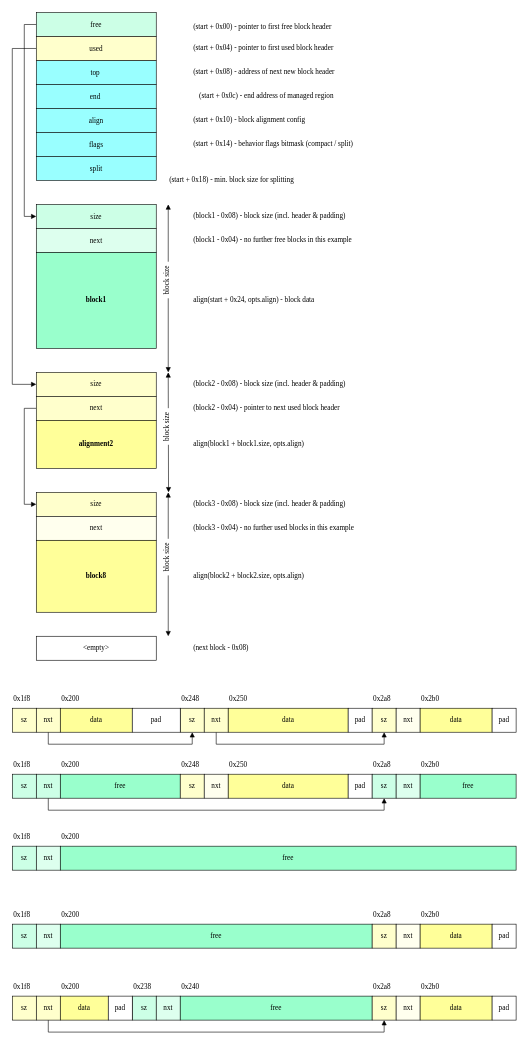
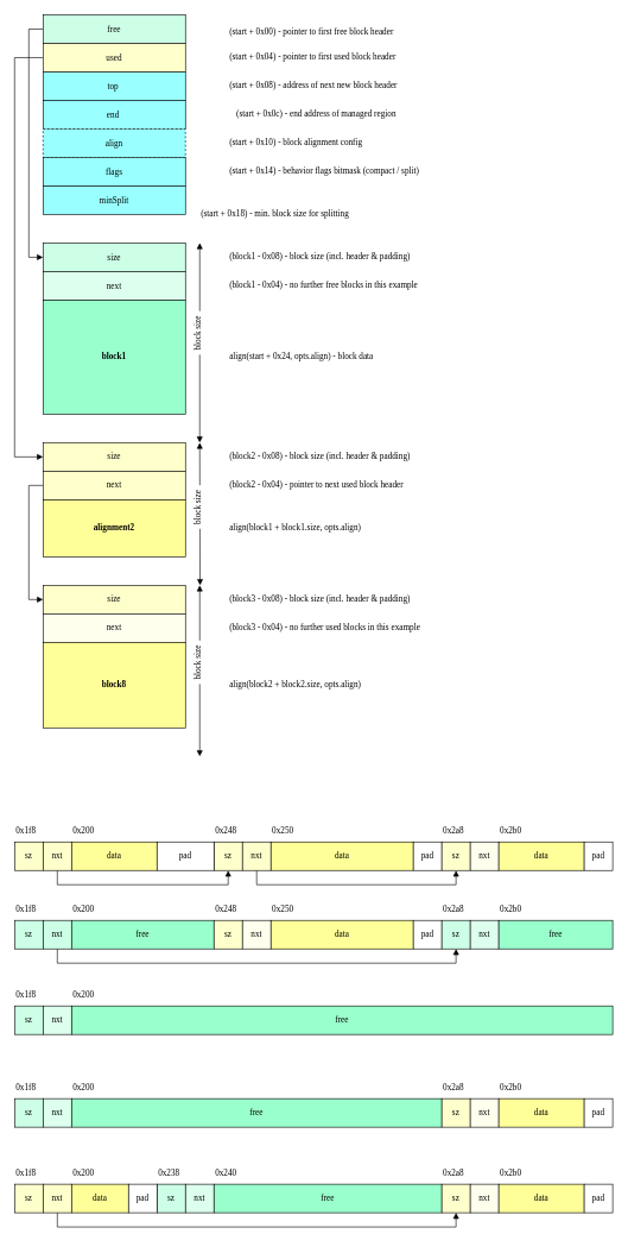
  <mxCell id="0" />
  <mxCell id="1" parent="0" />
  <mxCell id="2" value="top&amp;nbsp;" style="rounded=0;whiteSpace=wrap;html=1;fontFamily=IBM Plex Mono;fillColor=#99FFFF;" parent="1" vertex="1"><mxGeometry x="60" y="100" width="200" height="40" as="geometry" /></mxCell>
  <mxCell id="3" value="end&amp;nbsp;" style="rounded=0;whiteSpace=wrap;html=1;fontFamily=IBM Plex Mono;fillColor=#99FFFF;" parent="1" vertex="1"><mxGeometry x="60" y="140" width="200" height="40" as="geometry" /></mxCell>
  <mxCell id="4" style="edgeStyle=orthogonalEdgeStyle;rounded=0;orthogonalLoop=1;jettySize=auto;html=1;exitX=0;exitY=0.5;exitDx=0;exitDy=0;entryX=0;entryY=0.5;entryDx=0;entryDy=0;fontFamily=IBM Plex Mono;endArrow=block;endFill=1;startArrow=none;startFill=0;" parent="1" source="5" target="10" edge="1"><mxGeometry relative="1" as="geometry" /></mxCell>
  <mxCell id="5" value="free" style="rounded=0;whiteSpace=wrap;html=1;fontFamily=IBM Plex Mono;fillColor=#CCFFE6;" parent="1" vertex="1"><mxGeometry x="60" width="200" height="40" as="geometry" y="20" /></mxCell>
  <mxCell id="6" style="edgeStyle=orthogonalEdgeStyle;rounded=0;orthogonalLoop=1;jettySize=auto;html=1;exitX=0;exitY=0.5;exitDx=0;exitDy=0;entryX=0;entryY=0.5;entryDx=0;entryDy=0;fontFamily=IBM Plex Mono;endArrow=block;endFill=1;startArrow=none;startFill=0;" parent="1" source="7" target="13" edge="1"><mxGeometry relative="1" as="geometry"><Array as="points"><mxPoint x="20" y="80" /><mxPoint x="20" y="640" /></Array></mxGeometry></mxCell>
  <mxCell id="7" value="used" style="rounded=0;whiteSpace=wrap;html=1;fontFamily=IBM Plex Mono;fillColor=#FFFFCC;" parent="1" vertex="1"><mxGeometry x="60" y="60" width="200" height="40" as="geometry" /></mxCell>
- <mxCell id="8" value="align" style="rounded=0;whiteSpace=wrap;html=1;fontFamily=IBM Plex Mono;fillColor=#99FFFF;" parent="1" vertex="1"><mxGeometry x="60" y="180" width="200" height="40" as="geometry" /></mxCell>
+ <mxCell id="8" value="align" style="rounded=0;whiteSpace=wrap;html=1;fontFamily=IBM Plex Mono;fillColor=#99FFFF;dashed=1;" parent="1" vertex="1"><mxGeometry x="60" y="180" width="200" height="40" as="geometry" /></mxCell>
  <mxCell id="9" value="flags" style="rounded=0;whiteSpace=wrap;html=1;fontFamily=IBM Plex Mono;fillColor=#99FFFF;" parent="1" vertex="1"><mxGeometry x="60" y="220" width="200" height="40" as="geometry" /></mxCell>
  <mxCell id="10" value="size" style="rounded=0;whiteSpace=wrap;html=1;fontFamily=IBM Plex Mono;fillColor=#CCFFE6;" parent="1" vertex="1"><mxGeometry x="60" y="340" width="200" height="40" as="geometry" /></mxCell>
  <mxCell id="11" value="next" style="rounded=0;whiteSpace=wrap;html=1;fontFamily=IBM Plex Mono;fillColor=#DDFFEE;" parent="1" vertex="1"><mxGeometry x="60" y="380" width="200" height="40" as="geometry" /></mxCell>
  <mxCell id="12" value="block1" style="rounded=0;whiteSpace=wrap;html=1;fontFamily=IBM Plex Mono;fillColor=#99FFCC;fontStyle=1" parent="1" vertex="1"><mxGeometry x="60" y="420" width="200" height="160" as="geometry" /></mxCell>
  <mxCell id="13" value="size" style="rounded=0;whiteSpace=wrap;html=1;fontFamily=IBM Plex Mono;fillColor=#FFFFCC;" parent="1" vertex="1"><mxGeometry x="60" y="620" width="200" height="40" as="geometry" /></mxCell>
  <mxCell id="14" style="edgeStyle=orthogonalEdgeStyle;rounded=0;orthogonalLoop=1;jettySize=auto;html=1;exitX=0;exitY=0.5;exitDx=0;exitDy=0;entryX=0;entryY=0.5;entryDx=0;entryDy=0;fontFamily=IBM Plex Mono;endArrow=block;endFill=1;startArrow=none;startFill=0;" parent="1" source="15" target="29" edge="1"><mxGeometry relative="1" as="geometry" /></mxCell>
  <mxCell id="15" value="next" style="rounded=0;whiteSpace=wrap;html=1;fontFamily=IBM Plex Mono;fillColor=#FFFFCC;" parent="1" vertex="1"><mxGeometry x="60" y="660" width="200" height="40" as="geometry" /></mxCell>
  <mxCell id="16" value="alignment2" style="rounded=0;whiteSpace=wrap;html=1;fontFamily=IBM Plex Mono;fillColor=#FFFF99;fontStyle=1" parent="1" vertex="1"><mxGeometry x="60" y="700" width="200" height="80" as="geometry" /></mxCell>
  <mxCell id="17" value="(start + 0x08) - address of next new block header" style="text;html=1;fontFamily=IBM Plex Mono;" parent="1" vertex="1"><mxGeometry x="320" y="105" width="100" height="30" as="geometry" /></mxCell>
  <mxCell id="18" value="(start + 0x0c) - end address of managed region" style="text;html=1;fontFamily=IBM Plex Mono;" parent="1" vertex="1"><mxGeometry x="330" y="145" width="130" height="30" as="geometry" /></mxCell>
  <mxCell id="19" value="(start + 0x00) - pointer to first free block header" style="text;html=1;fontFamily=IBM Plex Mono;" parent="1" vertex="1"><mxGeometry x="320" y="30" width="130" height="30" as="geometry" /></mxCell>
  <mxCell id="20" value="(start + 0x04) - pointer to first used block header" style="text;html=1;fontFamily=IBM Plex Mono;" parent="1" vertex="1"><mxGeometry x="320" y="65" width="130" height="30" as="geometry" /></mxCell>
  <mxCell id="21" value="(start + 0x10) - block alignment config" style="text;html=1;fontFamily=IBM Plex Mono;" parent="1" vertex="1"><mxGeometry x="320" y="185" width="130" height="30" as="geometry" /></mxCell>
  <mxCell id="22" value="(start + 0x14) - behavior flags bitmask (compact / split)" style="text;html=1;fontFamily=IBM Plex Mono;" parent="1" vertex="1"><mxGeometry x="320" y="225" width="130" height="30" as="geometry" /></mxCell>
  <mxCell id="23" value="align(start + 0x24, opts.align) - block data" style="text;html=1;fontFamily=IBM Plex Mono;" parent="1" vertex="1"><mxGeometry x="320" y="485" width="240" height="30" as="geometry" /></mxCell>
  <mxCell id="24" value="(block1 - 0x08) - block size (incl. header &amp;amp; padding)" style="text;html=1;fontFamily=IBM Plex Mono;" parent="1" vertex="1"><mxGeometry x="320" y="345" width="130" height="30" as="geometry" /></mxCell>
  <mxCell id="25" value="(block1 - 0x04) - no further free blocks in this example" style="text;html=1;fontFamily=IBM Plex Mono;" parent="1" vertex="1"><mxGeometry x="320" y="385" width="300" height="30" as="geometry" /></mxCell>
  <mxCell id="26" value="align(block1 + block1.size, opts.align)" style="text;html=1;fontFamily=IBM Plex Mono;" parent="1" vertex="1"><mxGeometry x="320" y="725" width="240" height="30" as="geometry" /></mxCell>
  <mxCell id="27" value="(block2 - 0x04) - pointer to next used block header" style="text;html=1;fontFamily=IBM Plex Mono;" parent="1" vertex="1"><mxGeometry x="320" y="665" width="130" height="30" as="geometry" /></mxCell>
  <mxCell id="28" value="(block2 - 0x08)&amp;nbsp;- block size (incl. header&amp;nbsp;&amp;amp; padding)" style="text;html=1;fontFamily=IBM Plex Mono;" parent="1" vertex="1"><mxGeometry x="320" y="625" width="130" height="30" as="geometry" /></mxCell>
  <mxCell id="29" value="size" style="rounded=0;whiteSpace=wrap;html=1;fontFamily=IBM Plex Mono;fillColor=#FFFFCC;" parent="1" vertex="1"><mxGeometry x="60" y="820" width="200" height="40" as="geometry" /></mxCell>
  <mxCell id="30" value="next" style="rounded=0;whiteSpace=wrap;html=1;fontFamily=IBM Plex Mono;fillColor=#FFFFEE;" parent="1" vertex="1"><mxGeometry x="60" y="860" width="200" height="40" as="geometry" /></mxCell>
  <mxCell id="31" value="block8" style="rounded=0;whiteSpace=wrap;html=1;fontFamily=IBM Plex Mono;fillColor=#FFFF99;fontStyle=1" parent="1" vertex="1"><mxGeometry x="60" y="900" width="200" height="120" as="geometry" /></mxCell>
  <mxCell id="32" value="(block3 - 0x08)&amp;nbsp;- block size (incl. header&amp;nbsp;&amp;amp; padding)" style="text;html=1;fontFamily=IBM Plex Mono;" parent="1" vertex="1"><mxGeometry x="320" y="825" width="390" height="30" as="geometry" /></mxCell>
  <mxCell id="33" value="(block3 - 0x04)&amp;nbsp;- no further used blocks in this example" style="text;html=1;fontFamily=IBM Plex Mono;" parent="1" vertex="1"><mxGeometry x="320" y="865" width="130" height="30" as="geometry" /></mxCell>
  <mxCell id="34" value="align(block2 + block2.size, opts.align)" style="text;html=1;fontFamily=IBM Plex Mono;" parent="1" vertex="1"><mxGeometry x="320" y="945" width="240" height="30" as="geometry" /></mxCell>
- <mxCell id="35" value="&amp;lt;empty&amp;gt;" style="rounded=0;whiteSpace=wrap;html=1;fontFamily=IBM Plex Mono;" parent="1" vertex="1"><mxGeometry x="60" y="1060" width="200" height="40" as="geometry" /></mxCell>
- <mxCell id="36" value="(next block - 0x08)" style="text;html=1;fontFamily=IBM Plex Mono;" parent="1" vertex="1"><mxGeometry x="320" y="1065" width="130" height="30" as="geometry" /></mxCell>
- <mxCell id="37" value="split" style="rounded=0;whiteSpace=wrap;html=1;fontFamily=IBM Plex Mono;fillColor=#99FFFF;" parent="1" vertex="1"><mxGeometry x="60" y="260" width="200" height="40" as="geometry" /></mxCell>
+ <mxCell id="37" value="minSplit" style="rounded=0;whiteSpace=wrap;html=1;fontFamily=IBM Plex Mono;fillColor=#99FFFF;" parent="1" vertex="1"><mxGeometry x="60" y="260" width="200" height="40" as="geometry" /></mxCell>
  <mxCell id="38" value="(start + 0x18) - min. block size for splitting" style="text;html=1;fontFamily=IBM Plex Mono;" parent="1" vertex="1"><mxGeometry x="280" y="285" width="130" height="30" as="geometry" /></mxCell>
  <mxCell id="39" value="" style="endArrow=block;startArrow=block;html=1;endFill=1;startFill=1;" edge="1" parent="1"><mxGeometry width="50" height="50" relative="1" as="geometry"><mxPoint x="280" y="1060" as="sourcePoint" /><mxPoint x="280" y="820" as="targetPoint" /></mxGeometry></mxCell>
  <mxCell id="40" value="&amp;nbsp; block size&amp;nbsp;&amp;nbsp;" style="text;html=1;resizable=0;points=[];align=center;verticalAlign=middle;labelBackgroundColor=#ffffff;rotation=-90;fontFamily=IBM Plex Mono;" vertex="1" connectable="0" parent="39"><mxGeometry x="0.083" y="3" relative="1" as="geometry"><mxPoint as="offset" /></mxGeometry></mxCell>
  <mxCell id="41" value="" style="endArrow=block;startArrow=block;html=1;endFill=1;startFill=1;" edge="1" parent="1"><mxGeometry width="50" height="50" relative="1" as="geometry"><mxPoint x="280.5" y="820" as="sourcePoint" /><mxPoint x="280" y="620" as="targetPoint" /></mxGeometry></mxCell>
  <mxCell id="42" value="&amp;nbsp; block size&amp;nbsp;&amp;nbsp;" style="text;html=1;resizable=0;points=[];align=center;verticalAlign=middle;labelBackgroundColor=#ffffff;rotation=-90;fontFamily=IBM Plex Mono;" vertex="1" connectable="0" parent="41"><mxGeometry x="0.083" y="3" relative="1" as="geometry"><mxPoint as="offset" /></mxGeometry></mxCell>
  <mxCell id="43" value="" style="endArrow=block;startArrow=block;html=1;endFill=1;startFill=1;" edge="1" parent="1"><mxGeometry width="50" height="50" relative="1" as="geometry"><mxPoint x="280" y="620" as="sourcePoint" /><mxPoint x="280" y="340" as="targetPoint" /></mxGeometry></mxCell>
  <mxCell id="44" value="&amp;nbsp; block size&amp;nbsp;&amp;nbsp;" style="text;html=1;resizable=0;points=[];align=center;verticalAlign=middle;labelBackgroundColor=#ffffff;rotation=-90;fontFamily=IBM Plex Mono;" vertex="1" connectable="0" parent="43"><mxGeometry x="0.083" y="3" relative="1" as="geometry"><mxPoint as="offset" /></mxGeometry></mxCell>
  <mxCell id="45" value="sz" style="rounded=0;whiteSpace=wrap;html=1;fontFamily=IBM Plex Mono;fillColor=#FFFFCC;" vertex="1" parent="1"><mxGeometry x="20" y="1180" width="40" height="40" as="geometry" /></mxCell>
  <mxCell id="46" style="edgeStyle=orthogonalEdgeStyle;rounded=0;orthogonalLoop=1;jettySize=auto;html=1;exitX=0.5;exitY=1;exitDx=0;exitDy=0;entryX=0.5;entryY=1;entryDx=0;entryDy=0;startArrow=none;startFill=0;endArrow=block;endFill=1;fontFamily=IBM Plex Mono;" edge="1" parent="1" source="47" target="49"><mxGeometry relative="1" as="geometry" /></mxCell>
  <mxCell id="47" value="nxt" style="rounded=0;whiteSpace=wrap;html=1;fontFamily=IBM Plex Mono;fillColor=#FFFFCC;" vertex="1" parent="1"><mxGeometry x="60" y="1180" width="40" height="40" as="geometry" /></mxCell>
  <mxCell id="48" value="data" style="rounded=0;whiteSpace=wrap;html=1;fontFamily=IBM Plex Mono;fillColor=#FFFF99;" vertex="1" parent="1"><mxGeometry x="100" y="1180" width="120" height="40" as="geometry" /></mxCell>
  <mxCell id="49" value="sz" style="rounded=0;whiteSpace=wrap;html=1;fontFamily=IBM Plex Mono;fillColor=#FFFFCC;" vertex="1" parent="1"><mxGeometry x="300" y="1180" width="40" height="40" as="geometry" /></mxCell>
  <mxCell id="50" style="edgeStyle=orthogonalEdgeStyle;rounded=0;orthogonalLoop=1;jettySize=auto;html=1;exitX=0.5;exitY=1;exitDx=0;exitDy=0;entryX=0.5;entryY=1;entryDx=0;entryDy=0;startArrow=none;startFill=0;endArrow=block;endFill=1;fontFamily=IBM Plex Mono;" edge="1" parent="1" source="51" target="61"><mxGeometry relative="1" as="geometry" /></mxCell>
  <mxCell id="51" value="nxt" style="rounded=0;whiteSpace=wrap;html=1;fontFamily=IBM Plex Mono;fillColor=#FFFFCC;" vertex="1" parent="1"><mxGeometry x="340" y="1180" width="40" height="40" as="geometry" /></mxCell>
  <mxCell id="52" value="data" style="rounded=0;whiteSpace=wrap;html=1;fontFamily=IBM Plex Mono;fillColor=#FFFF99;" vertex="1" parent="1"><mxGeometry x="380" y="1180" width="200" height="40" as="geometry" /></mxCell>
  <mxCell id="53" value="0x1f8" style="text;html=1;fontFamily=IBM Plex Mono;" vertex="1" parent="1"><mxGeometry x="20" y="1150" width="130" height="30" as="geometry" /></mxCell>
  <mxCell id="54" value="0x200" style="text;html=1;fontFamily=IBM Plex Mono;" vertex="1" parent="1"><mxGeometry x="100" y="1150" width="130" height="30" as="geometry" /></mxCell>
  <mxCell id="55" value="pad" style="rounded=0;whiteSpace=wrap;html=1;fontFamily=IBM Plex Mono;" vertex="1" parent="1"><mxGeometry x="220" y="1180" width="80" height="40" as="geometry" /></mxCell>
  <mxCell id="56" value="0x248" style="text;html=1;fontFamily=IBM Plex Mono;" vertex="1" parent="1"><mxGeometry x="300" y="1150" width="130" height="30" as="geometry" /></mxCell>
  <mxCell id="57" value="0x250" style="text;html=1;fontFamily=IBM Plex Mono;" vertex="1" parent="1"><mxGeometry x="380" y="1150" width="130" height="30" as="geometry" /></mxCell>
  <mxCell id="58" value="pad" style="rounded=0;whiteSpace=wrap;html=1;fontFamily=IBM Plex Mono;" vertex="1" parent="1"><mxGeometry x="580" y="1180" width="40" height="40" as="geometry" /></mxCell>
  <mxCell id="59" value="0x2a8" style="text;html=1;fontFamily=IBM Plex Mono;" vertex="1" parent="1"><mxGeometry x="620" y="1150" width="130" height="30" as="geometry" /></mxCell>
  <mxCell id="60" value="0x2b0" style="text;html=1;fontFamily=IBM Plex Mono;" vertex="1" parent="1"><mxGeometry x="700" y="1150" width="130" height="30" as="geometry" /></mxCell>
  <mxCell id="61" value="sz" style="rounded=0;whiteSpace=wrap;html=1;fontFamily=IBM Plex Mono;fillColor=#FFFFCC;" vertex="1" parent="1"><mxGeometry x="620" y="1180" width="40" height="40" as="geometry" /></mxCell>
  <mxCell id="62" value="nxt" style="rounded=0;whiteSpace=wrap;html=1;fontFamily=IBM Plex Mono;fillColor=#FFFFEE;" vertex="1" parent="1"><mxGeometry x="660" y="1180" width="40" height="40" as="geometry" /></mxCell>
  <mxCell id="63" value="data" style="rounded=0;whiteSpace=wrap;html=1;fontFamily=IBM Plex Mono;fillColor=#FFFF99;" vertex="1" parent="1"><mxGeometry x="700" y="1180" width="120" height="40" as="geometry" /></mxCell>
  <mxCell id="64" value="pad" style="rounded=0;whiteSpace=wrap;html=1;fontFamily=IBM Plex Mono;" vertex="1" parent="1"><mxGeometry x="820" y="1180" width="40" height="40" as="geometry" /></mxCell>
  <mxCell id="65" value="sz" style="rounded=0;whiteSpace=wrap;html=1;fontFamily=IBM Plex Mono;fillColor=#CCFFE6;" vertex="1" parent="1"><mxGeometry x="20" y="1290" width="40" height="40" as="geometry" /></mxCell>
  <mxCell id="66" style="edgeStyle=orthogonalEdgeStyle;rounded=0;orthogonalLoop=1;jettySize=auto;html=1;exitX=0.5;exitY=1;exitDx=0;exitDy=0;entryX=0.5;entryY=1;entryDx=0;entryDy=0;startArrow=none;startFill=0;endArrow=block;endFill=1;fontFamily=IBM Plex Mono;" edge="1" parent="1" source="67" target="79"><mxGeometry relative="1" as="geometry" /></mxCell>
  <mxCell id="67" value="nxt" style="rounded=0;whiteSpace=wrap;html=1;fontFamily=IBM Plex Mono;fillColor=#CCFFE6;" vertex="1" parent="1"><mxGeometry x="60" y="1290" width="40" height="40" as="geometry" /></mxCell>
  <mxCell id="68" value="free" style="rounded=0;whiteSpace=wrap;html=1;fontFamily=IBM Plex Mono;fillColor=#99FFCC;" vertex="1" parent="1"><mxGeometry x="100" y="1290" width="200" height="40" as="geometry" /></mxCell>
  <mxCell id="69" value="sz" style="rounded=0;whiteSpace=wrap;html=1;fontFamily=IBM Plex Mono;fillColor=#FFFFCC;" vertex="1" parent="1"><mxGeometry x="300" y="1290" width="40" height="40" as="geometry" /></mxCell>
  <mxCell id="70" value="nxt" style="rounded=0;whiteSpace=wrap;html=1;fontFamily=IBM Plex Mono;fillColor=#FFFFEE;" vertex="1" parent="1"><mxGeometry x="340" y="1290" width="40" height="40" as="geometry" /></mxCell>
  <mxCell id="71" value="data" style="rounded=0;whiteSpace=wrap;html=1;fontFamily=IBM Plex Mono;fillColor=#FFFF99;" vertex="1" parent="1"><mxGeometry x="380" y="1290" width="200" height="40" as="geometry" /></mxCell>
  <mxCell id="72" value="0x1f8" style="text;html=1;fontFamily=IBM Plex Mono;" vertex="1" parent="1"><mxGeometry x="20" y="1260" width="130" height="30" as="geometry" /></mxCell>
  <mxCell id="73" value="0x200" style="text;html=1;fontFamily=IBM Plex Mono;" vertex="1" parent="1"><mxGeometry x="100" y="1260" width="130" height="30" as="geometry" /></mxCell>
  <mxCell id="74" value="0x248" style="text;html=1;fontFamily=IBM Plex Mono;" vertex="1" parent="1"><mxGeometry x="300" y="1260" width="130" height="30" as="geometry" /></mxCell>
  <mxCell id="75" value="0x250" style="text;html=1;fontFamily=IBM Plex Mono;" vertex="1" parent="1"><mxGeometry x="380" y="1260" width="130" height="30" as="geometry" /></mxCell>
  <mxCell id="76" value="pad" style="rounded=0;whiteSpace=wrap;html=1;fontFamily=IBM Plex Mono;" vertex="1" parent="1"><mxGeometry x="580" y="1290" width="40" height="40" as="geometry" /></mxCell>
  <mxCell id="77" value="0x2a8" style="text;html=1;fontFamily=IBM Plex Mono;" vertex="1" parent="1"><mxGeometry x="620" y="1260" width="130" height="30" as="geometry" /></mxCell>
  <mxCell id="78" value="0x2b0" style="text;html=1;fontFamily=IBM Plex Mono;" vertex="1" parent="1"><mxGeometry x="700" y="1260" width="130" height="30" as="geometry" /></mxCell>
  <mxCell id="79" value="sz" style="rounded=0;whiteSpace=wrap;html=1;fontFamily=IBM Plex Mono;fillColor=#CCFFE6;" vertex="1" parent="1"><mxGeometry x="620" y="1290" width="40" height="40" as="geometry" /></mxCell>
  <mxCell id="80" value="nxt" style="rounded=0;whiteSpace=wrap;html=1;fontFamily=IBM Plex Mono;fillColor=#DDFFEE;" vertex="1" parent="1"><mxGeometry x="660" y="1290" width="40" height="40" as="geometry" /></mxCell>
  <mxCell id="81" value="free" style="rounded=0;whiteSpace=wrap;html=1;fontFamily=IBM Plex Mono;fillColor=#99FFCC;" vertex="1" parent="1"><mxGeometry x="700" y="1290" width="160" height="40" as="geometry" /></mxCell>
  <mxCell id="82" value="sz" style="rounded=0;whiteSpace=wrap;html=1;fontFamily=IBM Plex Mono;fillColor=#CCFFE6;" vertex="1" parent="1"><mxGeometry x="20" y="1410" width="40" height="40" as="geometry" /></mxCell>
  <mxCell id="83" value="nxt" style="rounded=0;whiteSpace=wrap;html=1;fontFamily=IBM Plex Mono;fillColor=#DDFFEE;" vertex="1" parent="1"><mxGeometry x="60" y="1410" width="40" height="40" as="geometry" /></mxCell>
  <mxCell id="84" value="free" style="rounded=0;whiteSpace=wrap;html=1;fontFamily=IBM Plex Mono;fillColor=#99FFCC;" vertex="1" parent="1"><mxGeometry x="100" y="1410" width="760" height="40" as="geometry" /></mxCell>
  <mxCell id="85" value="0x1f8" style="text;html=1;fontFamily=IBM Plex Mono;" vertex="1" parent="1"><mxGeometry x="20" y="1380" width="130" height="30" as="geometry" /></mxCell>
  <mxCell id="86" value="0x200" style="text;html=1;fontFamily=IBM Plex Mono;" vertex="1" parent="1"><mxGeometry x="100" y="1380" width="130" height="30" as="geometry" /></mxCell>
  <mxCell id="87" value="sz" style="rounded=0;whiteSpace=wrap;html=1;fontFamily=IBM Plex Mono;fillColor=#CCFFE6;" vertex="1" parent="1"><mxGeometry x="20" y="1540" width="40" height="40" as="geometry" /></mxCell>
  <mxCell id="88" value="nxt" style="rounded=0;whiteSpace=wrap;html=1;fontFamily=IBM Plex Mono;fillColor=#DDFFEE;" vertex="1" parent="1"><mxGeometry x="60" y="1540" width="40" height="40" as="geometry" /></mxCell>
  <mxCell id="89" value="free" style="rounded=0;whiteSpace=wrap;html=1;fontFamily=IBM Plex Mono;fillColor=#99FFCC;" vertex="1" parent="1"><mxGeometry x="100" y="1540" width="520" height="40" as="geometry" /></mxCell>
  <mxCell id="90" value="0x1f8" style="text;html=1;fontFamily=IBM Plex Mono;" vertex="1" parent="1"><mxGeometry x="20" y="1510" width="130" height="30" as="geometry" /></mxCell>
  <mxCell id="91" value="0x200" style="text;html=1;fontFamily=IBM Plex Mono;" vertex="1" parent="1"><mxGeometry x="100" y="1510" width="130" height="30" as="geometry" /></mxCell>
  <mxCell id="92" value="0x2a8" style="text;html=1;fontFamily=IBM Plex Mono;" vertex="1" parent="1"><mxGeometry x="620" y="1510" width="130" height="30" as="geometry" /></mxCell>
  <mxCell id="93" value="0x2b0" style="text;html=1;fontFamily=IBM Plex Mono;" vertex="1" parent="1"><mxGeometry x="700" y="1510" width="130" height="30" as="geometry" /></mxCell>
  <mxCell id="94" value="sz" style="rounded=0;whiteSpace=wrap;html=1;fontFamily=IBM Plex Mono;fillColor=#FFFFCC;" vertex="1" parent="1"><mxGeometry x="620" y="1540" width="40" height="40" as="geometry" /></mxCell>
  <mxCell id="95" value="nxt" style="rounded=0;whiteSpace=wrap;html=1;fontFamily=IBM Plex Mono;fillColor=#FFFFEE;" vertex="1" parent="1"><mxGeometry x="660" y="1540" width="40" height="40" as="geometry" /></mxCell>
  <mxCell id="96" value="data" style="rounded=0;whiteSpace=wrap;html=1;fontFamily=IBM Plex Mono;fillColor=#FFFF99;" vertex="1" parent="1"><mxGeometry x="700" y="1540" width="120" height="40" as="geometry" /></mxCell>
  <mxCell id="97" value="pad" style="rounded=0;whiteSpace=wrap;html=1;fontFamily=IBM Plex Mono;" vertex="1" parent="1"><mxGeometry x="820" y="1540" width="40" height="40" as="geometry" /></mxCell>
  <mxCell id="98" value="sz" style="rounded=0;whiteSpace=wrap;html=1;fontFamily=IBM Plex Mono;fillColor=#CCFFE6;" vertex="1" parent="1"><mxGeometry x="220" y="1660" width="40" height="40" as="geometry" /></mxCell>
  <mxCell id="99" value="nxt" style="rounded=0;whiteSpace=wrap;html=1;fontFamily=IBM Plex Mono;fillColor=#DDFFEE;" vertex="1" parent="1"><mxGeometry x="260" y="1660" width="40" height="40" as="geometry" /></mxCell>
  <mxCell id="100" value="free" style="rounded=0;whiteSpace=wrap;html=1;fontFamily=IBM Plex Mono;fillColor=#99FFCC;" vertex="1" parent="1"><mxGeometry x="300" y="1660" width="320" height="40" as="geometry" /></mxCell>
  <mxCell id="101" value="sz" style="rounded=0;whiteSpace=wrap;html=1;fontFamily=IBM Plex Mono;fillColor=#FFFFCC;" vertex="1" parent="1"><mxGeometry x="20" y="1660" width="40" height="40" as="geometry" /></mxCell>
  <mxCell id="102" style="edgeStyle=orthogonalEdgeStyle;rounded=0;orthogonalLoop=1;jettySize=auto;html=1;exitX=0.5;exitY=1;exitDx=0;exitDy=0;entryX=0.5;entryY=1;entryDx=0;entryDy=0;startArrow=none;startFill=0;endArrow=block;endFill=1;fontFamily=IBM Plex Mono;" edge="1" parent="1" source="103" target="110"><mxGeometry relative="1" as="geometry" /></mxCell>
  <mxCell id="103" value="nxt" style="rounded=0;whiteSpace=wrap;html=1;fontFamily=IBM Plex Mono;fillColor=#FFFFCC;" vertex="1" parent="1"><mxGeometry x="60" y="1660" width="40" height="40" as="geometry" /></mxCell>
  <mxCell id="104" value="data" style="rounded=0;whiteSpace=wrap;html=1;fontFamily=IBM Plex Mono;fillColor=#FFFF99;" vertex="1" parent="1"><mxGeometry x="100" y="1660" width="80" height="40" as="geometry" /></mxCell>
  <mxCell id="105" value="0x1f8" style="text;html=1;fontFamily=IBM Plex Mono;" vertex="1" parent="1"><mxGeometry x="20" y="1630" width="130" height="30" as="geometry" /></mxCell>
  <mxCell id="106" value="0x200" style="text;html=1;fontFamily=IBM Plex Mono;" vertex="1" parent="1"><mxGeometry x="100" y="1630" width="130" height="30" as="geometry" /></mxCell>
  <mxCell id="107" value="0x238" style="text;html=1;fontFamily=IBM Plex Mono;" vertex="1" parent="1"><mxGeometry x="220" y="1630" width="130" height="30" as="geometry" /></mxCell>
  <mxCell id="108" value="0x240" style="text;html=1;fontFamily=IBM Plex Mono;" vertex="1" parent="1"><mxGeometry x="300" y="1630" width="130" height="30" as="geometry" /></mxCell>
  <mxCell id="109" value="pad" style="rounded=0;whiteSpace=wrap;html=1;fontFamily=IBM Plex Mono;" vertex="1" parent="1"><mxGeometry x="180" y="1660" width="40" height="40" as="geometry" /></mxCell>
  <mxCell id="110" value="sz" style="rounded=0;whiteSpace=wrap;html=1;fontFamily=IBM Plex Mono;fillColor=#FFFFCC;" vertex="1" parent="1"><mxGeometry x="620" y="1660" width="40" height="40" as="geometry" /></mxCell>
  <mxCell id="111" value="nxt" style="rounded=0;whiteSpace=wrap;html=1;fontFamily=IBM Plex Mono;fillColor=#FFFFEE;" vertex="1" parent="1"><mxGeometry x="660" y="1660" width="40" height="40" as="geometry" /></mxCell>
  <mxCell id="112" value="data" style="rounded=0;whiteSpace=wrap;html=1;fontFamily=IBM Plex Mono;fillColor=#FFFF99;" vertex="1" parent="1"><mxGeometry x="700" y="1660" width="120" height="40" as="geometry" /></mxCell>
  <mxCell id="113" value="pad" style="rounded=0;whiteSpace=wrap;html=1;fontFamily=IBM Plex Mono;" vertex="1" parent="1"><mxGeometry x="820" y="1660" width="40" height="40" as="geometry" /></mxCell>
  <mxCell id="114" value="0x2a8" style="text;html=1;fontFamily=IBM Plex Mono;" vertex="1" parent="1"><mxGeometry x="620" y="1630" width="130" height="30" as="geometry" /></mxCell>
  <mxCell id="115" value="0x2b0" style="text;html=1;fontFamily=IBM Plex Mono;" vertex="1" parent="1"><mxGeometry x="700" y="1630" width="130" height="30" as="geometry" /></mxCell>
